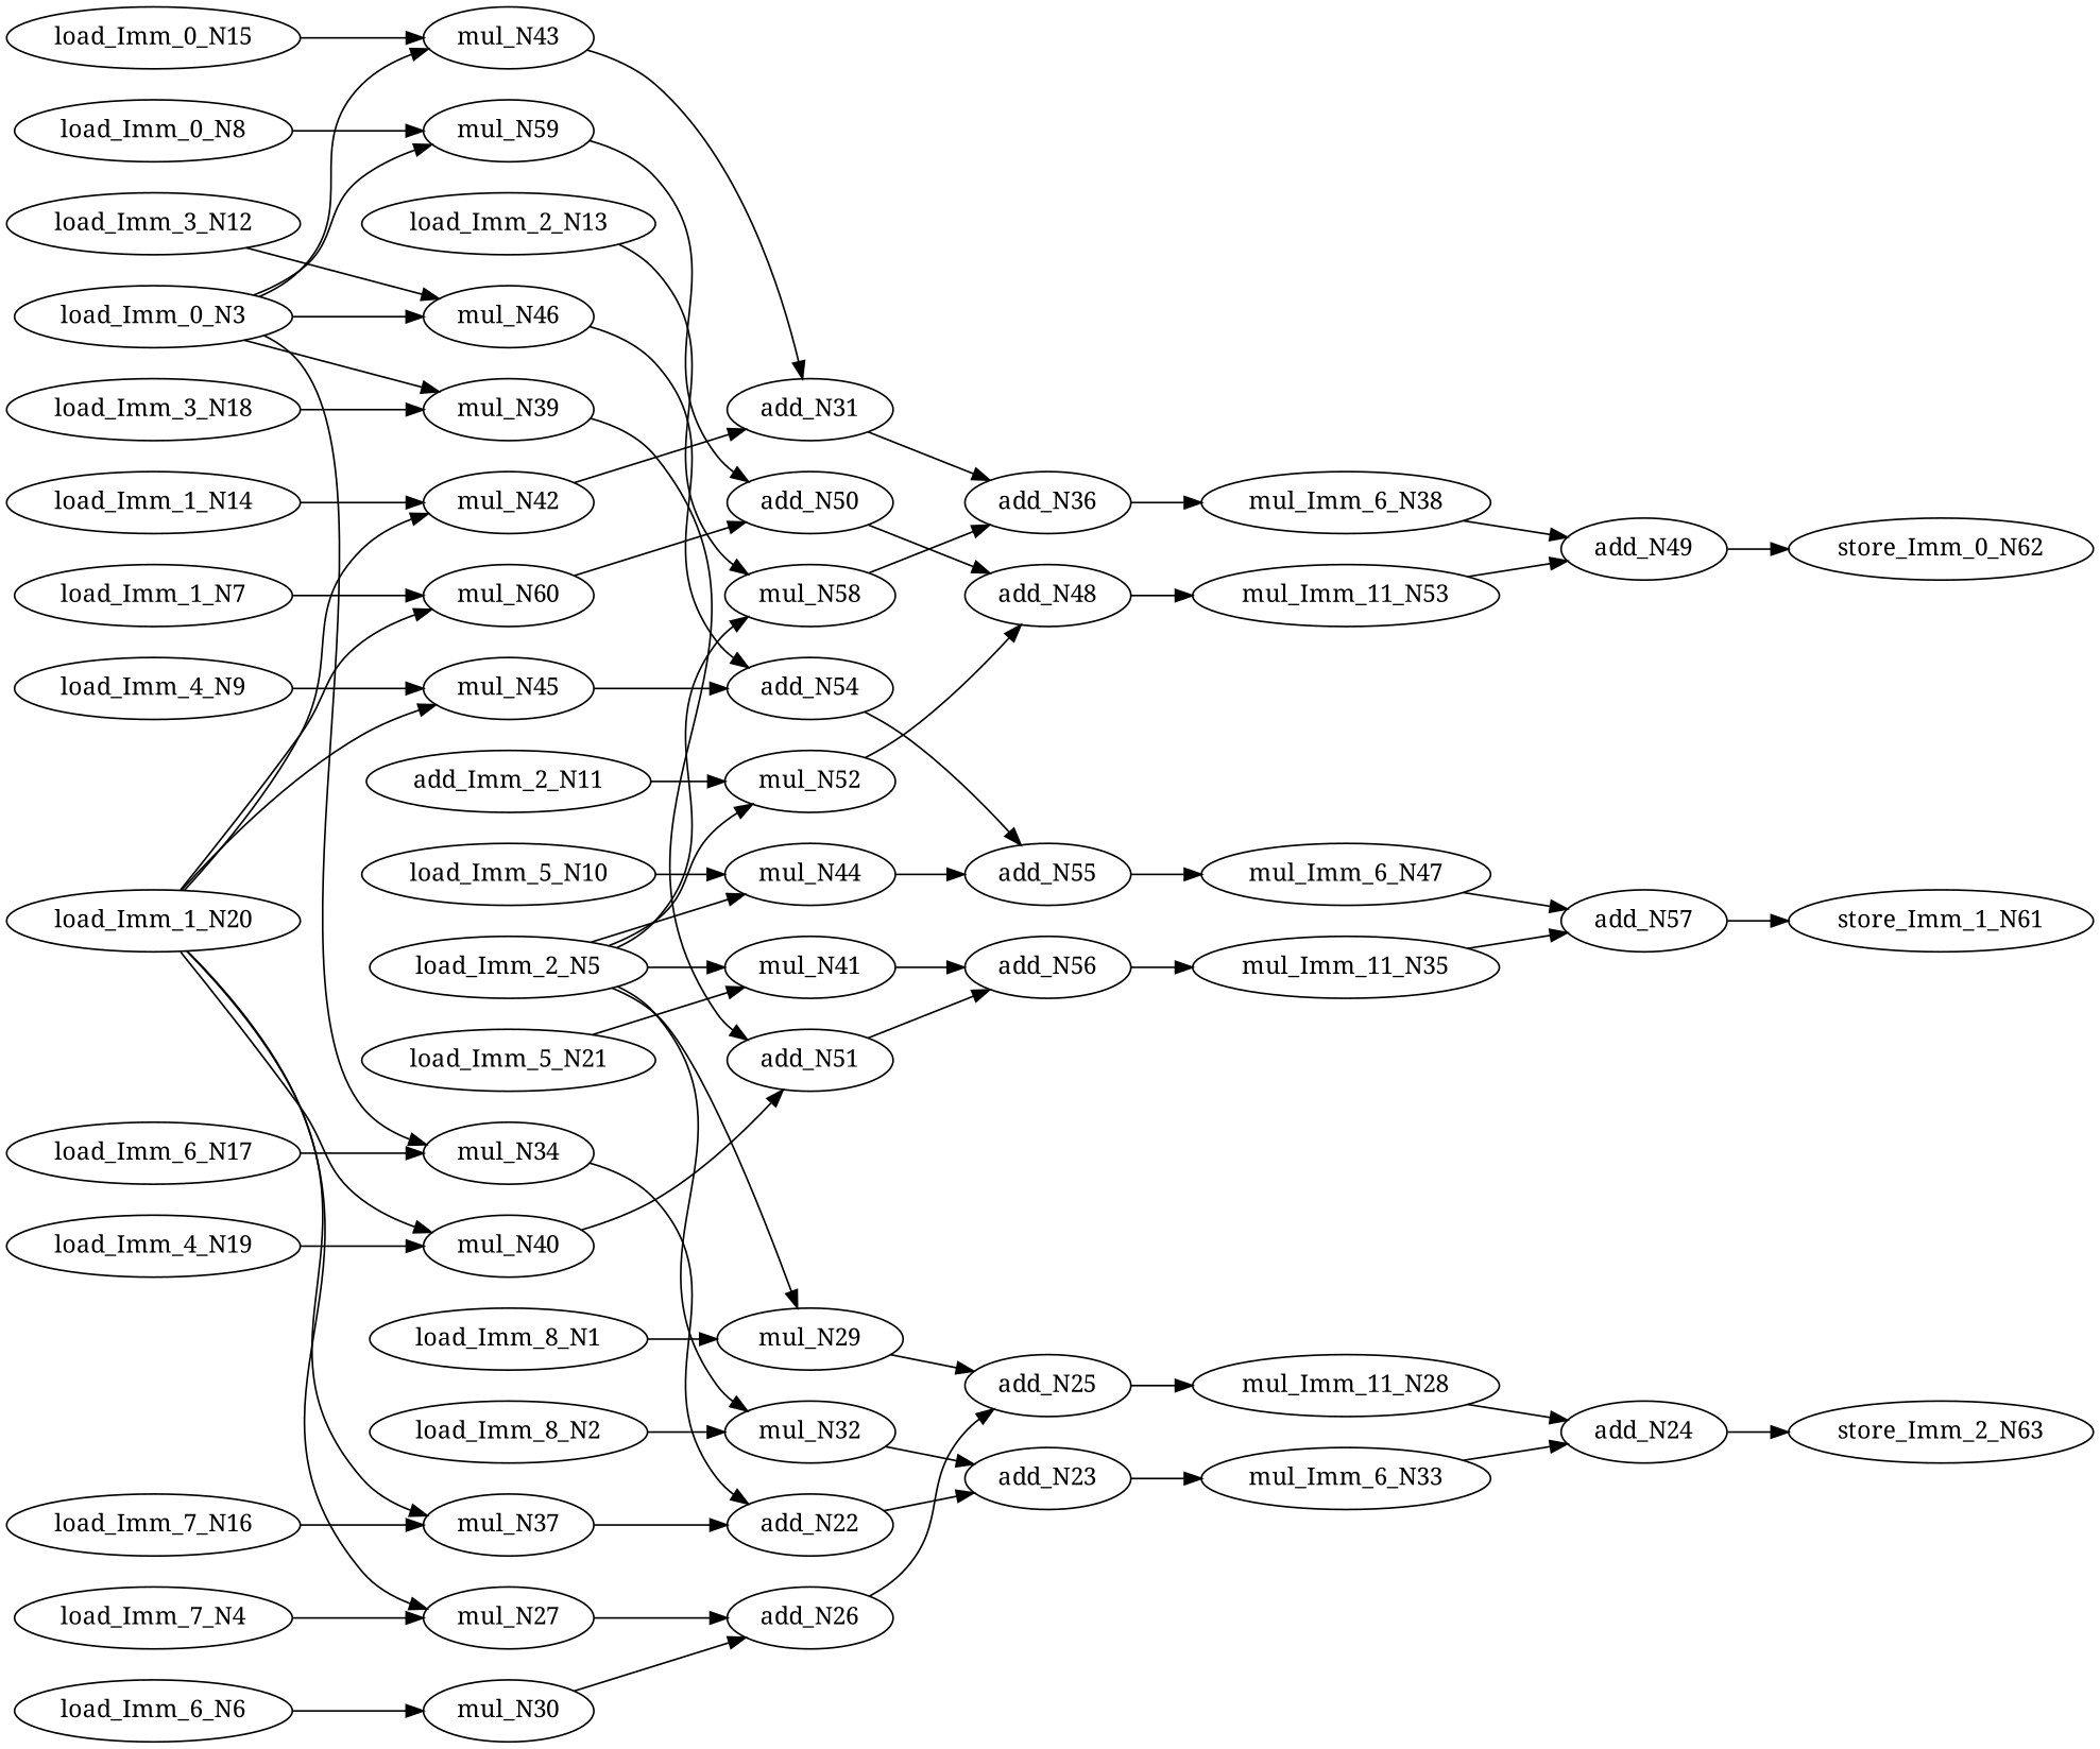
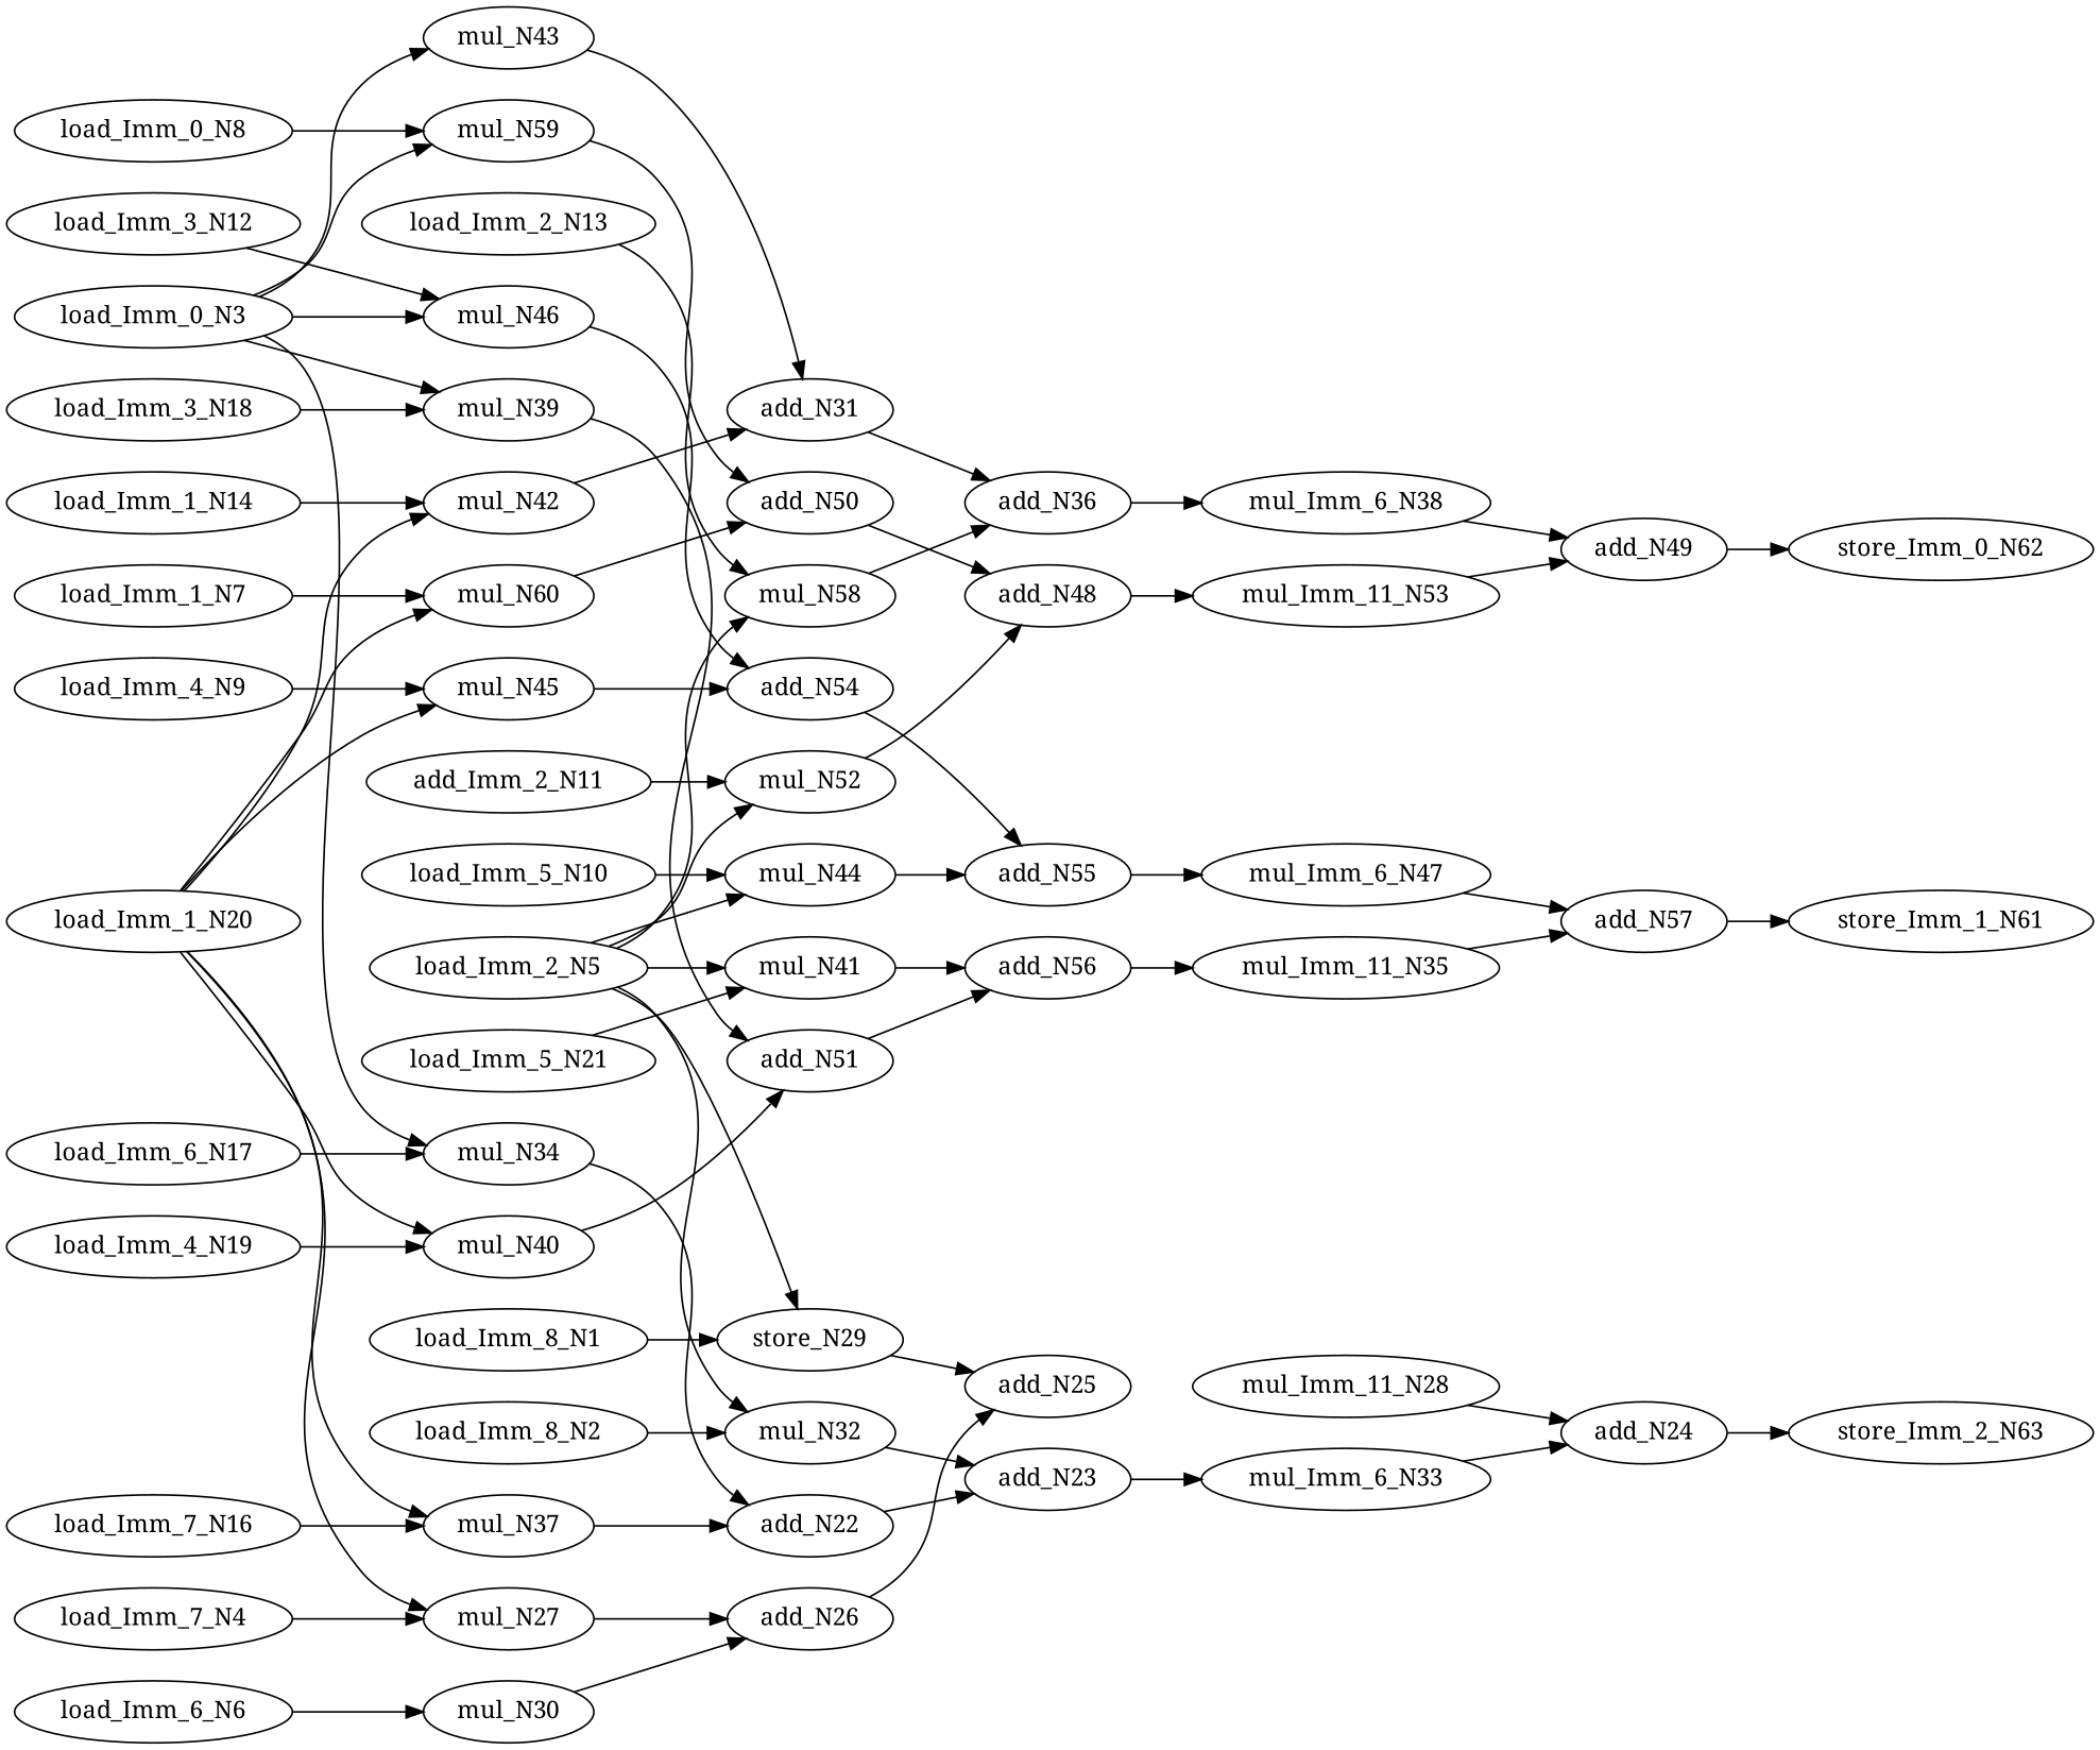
  digraph {
    fontname="Noto Serif"
    rankdir=LR
    node [color=black fontname="Noto Serif" ntype=operation]
    edge [fontname="Noto Serif"]
    n1 [label=add_N55]
    n2 [label=mul_Imm_6_N47]
    n3 [label=add_N57]
    n4 [label=add_N54]
    n5 [label=mul_N58]
    n6 [label=add_N36]
    n7 [label=mul_Imm_6_N38]
    n8 [label=add_N49]
    n9 [label=store_Imm_0_N62]
    n10 [label=add_N48]
    n11 [label=mul_Imm_11_N53]
    n12 [label=store_Imm_2_N63]
    n13 [label=store_Imm_1_N61]
    n14 [label=mul_N60]
    n15 [label=add_N50]
    n16 [label=mul_N41]
    n17 [label=add_N56]
    n18 [label=mul_Imm_11_N35]
    n19 [label=mul_N40]
    n20 [label=add_N51]
    n21 [label=mul_N43]
    n22 [label=add_N31]
    n23 [label=mul_N42]
    n24 [label=mul_N45]
    n25 [label=mul_N44]
    n26 [label=mul_N46]
-   n27 [label=mul_N29]
+   n27 [label=store_N29]
    n28 [label=add_N25]
    n29 [label=mul_Imm_11_N28]
    n30 [label=add_N24]
    n31 [label=mul_N59]
    n32 [label=add_N23]
    n33 [label=mul_Imm_6_N33]
    n34 [label=add_N22]
    n35 [label=load_Imm_5_N21]
    n36 [label=load_Imm_1_N20]
    n37 [label=mul_N27]
    n38 [label=mul_N37]
    n39 [label=add_N26]
    n40 [label=load_Imm_0_N8]
    n41 [label=load_Imm_4_N9]
    n42 [label=load_Imm_8_N1]
    n43 [label=load_Imm_8_N2]
    n44 [label=mul_N32]
    n45 [label=load_Imm_0_N3]
    n46 [label=mul_N39]
    n47 [label=mul_N34]
    n48 [label=mul_N30]
    n49 [label=load_Imm_7_N4]
    n50 [label=load_Imm_2_N5]
    n51 [label=mul_N52]
    n52 [label=load_Imm_6_N6]
    n53 [label=load_Imm_1_N7]
    n54 [label=load_Imm_3_N12]
    n55 [label=load_Imm_2_N13]
    n56 [label=load_Imm_5_N10]
    n57 [label=add_Imm_2_N11]
    n58 [label=load_Imm_7_N16]
    n59 [label=load_Imm_6_N17]
    n60 [label=load_Imm_1_N14]
-   n61 [label=load_Imm_0_N15]
    n62 [label=load_Imm_3_N18]
    n63 [label=load_Imm_4_N19]
    n1 -> n2
    n2 -> n3
    n3 -> n13
    n4 -> n1
    n5 -> n6
    n6 -> n7
    n7 -> n8
    n8 -> n9
    n10 -> n11
    n11 -> n8
    n14 -> n15
    n15 -> n10
    n16 -> n17
    n17 -> n18
    n18 -> n3
    n19 -> n20
    n20 -> n17
    n21 -> n22
    n22 -> n6
    n23 -> n22
    n24 -> n4
    n25 -> n1
    n26 -> n4
    n27 -> n28
-   n28 -> n29
    n29 -> n30
    n30 -> n12
    n31 -> n15
    n32 -> n33
    n33 -> n30
    n34 -> n32
    n35 -> n16
    n36 -> n14
    n36 -> n19
    n36 -> n23
    n36 -> n24
    n36 -> n37
    n36 -> n38
    n37 -> n39
    n38 -> n34
    n39 -> n28
    n40 -> n31
    n41 -> n24
    n42 -> n27
    n43 -> n44
    n44 -> n32
    n45 -> n21
    n45 -> n26
    n45 -> n31
    n45 -> n46
    n45 -> n47
    n46 -> n20
    n47 -> n34
    n48 -> n39
    n49 -> n37
    n50 -> n5
    n50 -> n16
    n50 -> n25
    n50 -> n27
    n50 -> n44
    n50 -> n51
    n51 -> n10
    n52 -> n48
    n53 -> n14
    n54 -> n26
    n55 -> n5
    n56 -> n25
    n57 -> n51
    n58 -> n38
    n59 -> n47
    n60 -> n23
-   n61 -> n21
    n62 -> n46
    n63 -> n19
  }
